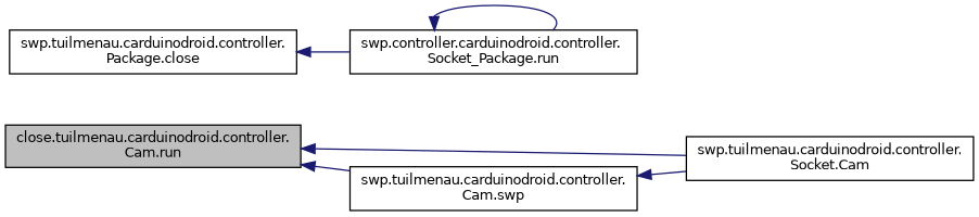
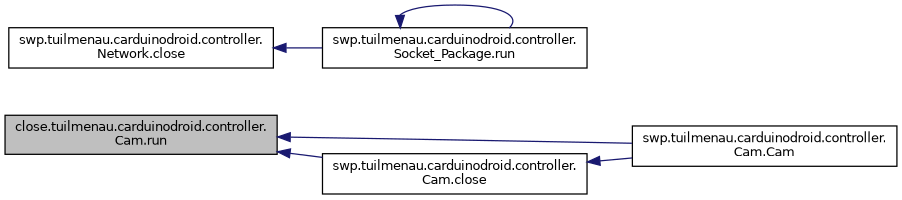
  digraph {
    rankdir=LR
    node [color=black fillcolor=white fontname=Helvetica fontsize=10 shape=record style=filled]
    edge [color=midnightblue dir=back fontname=Helvetica fontsize=10 labelfontname=Helvetica labelfontsize=10 style=solid]
    n1 [fillcolor=grey75 fontcolor=black height=0.2 label="close.tuilmenau.carduinodroid.controller.\lCam.run" width=0.4]
-   n2 [height=0.2 label="swp.tuilmenau.carduinodroid.controller.\lSocket.Cam" width=0.4]
-   n3 [height=0.2 label="swp.tuilmenau.carduinodroid.controller.\lCam.swp" width=0.4]
-   n4 [height=0.2 label="swp.tuilmenau.carduinodroid.controller.\lPackage.close" width=0.4]
-   n5 [height=0.2 label="swp.controller.carduinodroid.controller.\lSocket_Package.run" width=0.4]
+   n2 [height=0.2 label="swp.tuilmenau.carduinodroid.controller.\lCam.Cam" width=0.4]
+   n3 [height=0.2 label="swp.tuilmenau.carduinodroid.controller.\lCam.close" width=0.4]
+   n4 [height=0.2 label="swp.tuilmenau.carduinodroid.controller.\lNetwork.close" width=0.4]
+   n5 [height=0.2 label="swp.tuilmenau.carduinodroid.controller.\lSocket_Package.run" width=0.4]
    n1 -> n2
    n1 -> n3
    n3 -> n2
    n4 -> n5
    n5 -> n5
  }
